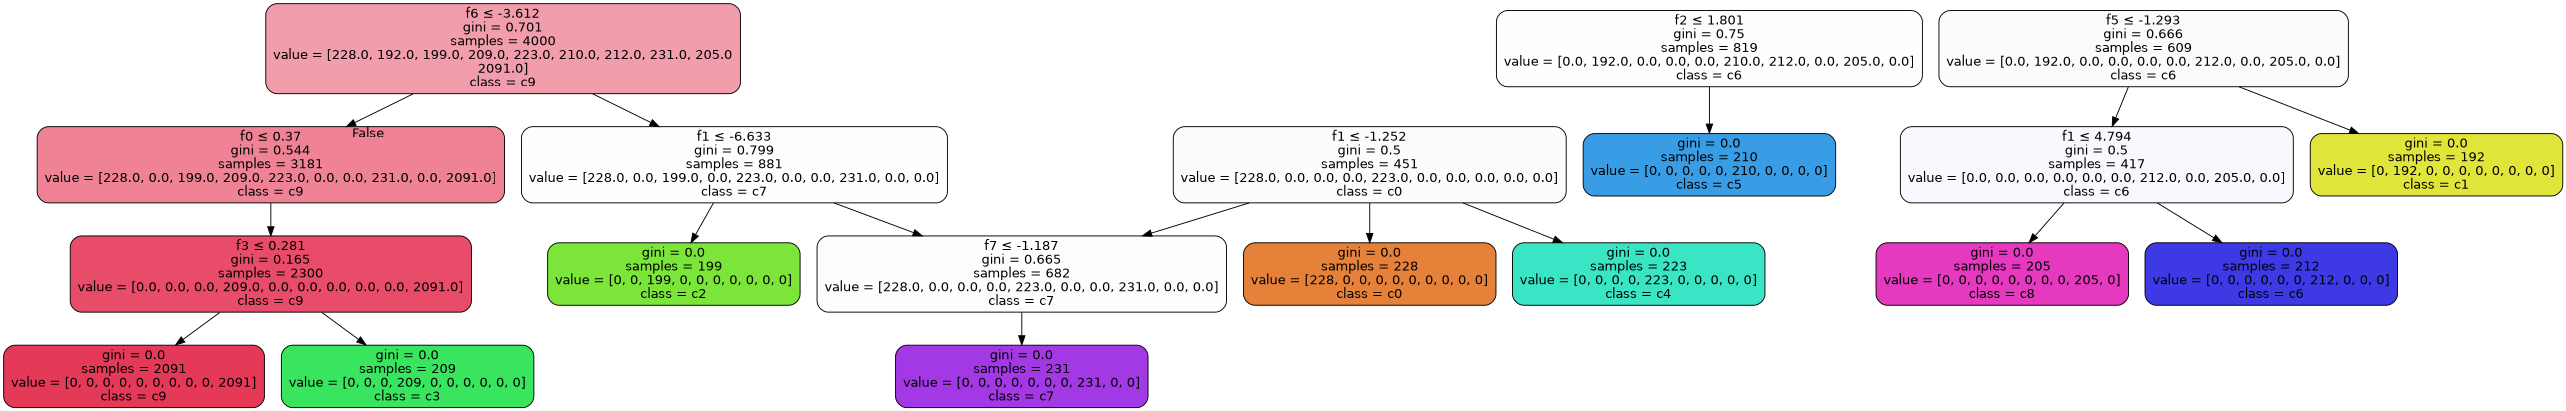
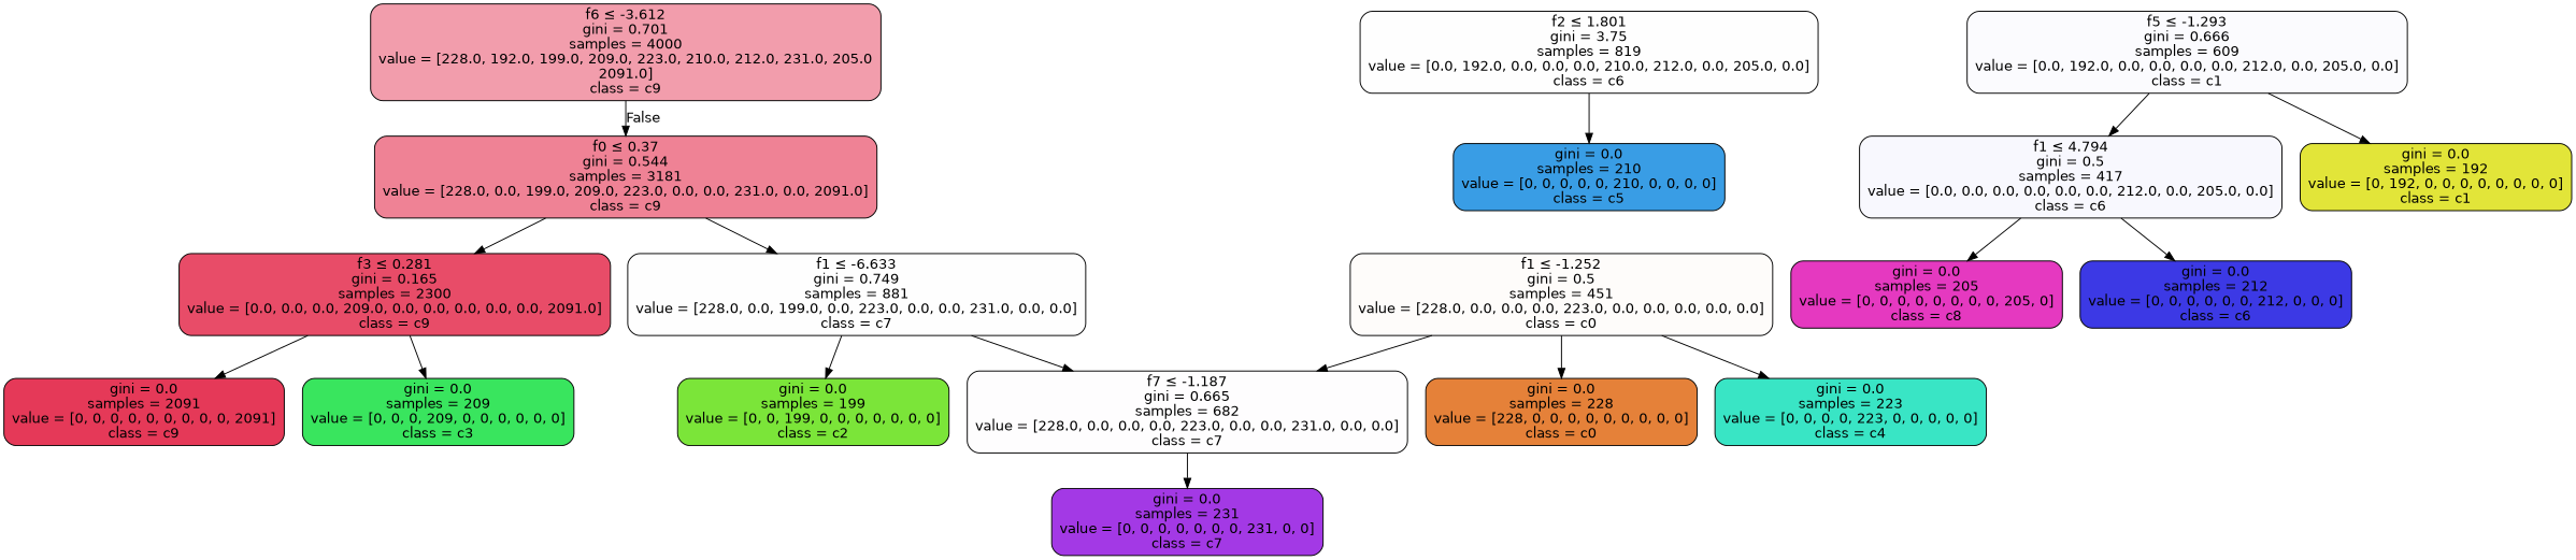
  digraph {
    node [color=black fontname=helvetica shape=box style="filled, rounded"]
    edge [fontname=helvetica]
    n1 [fillcolor="#e539587e" label=<f6 &le; -3.612<br/>gini = 0.701<br/>samples = 4000<br/>value = [228.0, 192.0, 199.0, 209.0, 223.0, 210.0, 212.0, 231.0, 205.0<br/>2091.0]<br/>class = c9>]
    n2 [fillcolor="#e53958a1" label=<f0 &le; 0.37<br/>gini = 0.544<br/>samples = 3181<br/>value = [228.0, 0.0, 199.0, 209.0, 223.0, 0.0, 0.0, 231.0, 0.0, 2091.0]<br/>class = c9>]
-   n3 [fillcolor="#3c39e501" label=<f2 &le; 1.801<br/>gini = 0.75<br/>samples = 819<br/>value = [0.0, 192.0, 0.0, 0.0, 0.0, 210.0, 212.0, 0.0, 205.0, 0.0]<br/>class = c6>]
+   n3 [fillcolor="#3c39e501" label=<f2 &le; 1.801<br/>gini = 3.75<br/>samples = 819<br/>value = [0.0, 192.0, 0.0, 0.0, 0.0, 210.0, 212.0, 0.0, 205.0, 0.0]<br/>class = c6>]
    n4 [fillcolor="#399de5ff" label=<gini = 0.0<br/>samples = 210<br/>value = [0, 0, 0, 0, 0, 210, 0, 0, 0, 0]<br/>class = c5>]
-   n5 [fillcolor="#a339e501" label=<f1 &le; -6.633<br/>gini = 0.799<br/>samples = 881<br/>value = [228.0, 0.0, 199.0, 0.0, 223.0, 0.0, 0.0, 231.0, 0.0, 0.0]<br/>class = c7>]
+   n5 [fillcolor="#a339e501" label=<f1 &le; -6.633<br/>gini = 0.749<br/>samples = 881<br/>value = [228.0, 0.0, 199.0, 0.0, 223.0, 0.0, 0.0, 231.0, 0.0, 0.0]<br/>class = c7>]
    n6 [fillcolor="#e53958e6" label=<f3 &le; 0.281<br/>gini = 0.165<br/>samples = 2300<br/>value = [0.0, 0.0, 0.0, 209.0, 0.0, 0.0, 0.0, 0.0, 0.0, 2091.0]<br/>class = c9>]
-   n7 [fillcolor="#3c39e504" label=<f5 &le; -1.293<br/>gini = 0.666<br/>samples = 609<br/>value = [0.0, 192.0, 0.0, 0.0, 0.0, 0.0, 212.0, 0.0, 205.0, 0.0]<br/>class = c6>]
+   n7 [fillcolor="#3c39e504" label=<f5 &le; -1.293<br/>gini = 0.666<br/>samples = 609<br/>value = [0.0, 192.0, 0.0, 0.0, 0.0, 0.0, 212.0, 0.0, 205.0, 0.0]<br/>class = c1>]
    n8 [fillcolor="#3c39e508" label=<f1 &le; 4.794<br/>gini = 0.5<br/>samples = 417<br/>value = [0.0, 0.0, 0.0, 0.0, 0.0, 0.0, 212.0, 0.0, 205.0, 0.0]<br/>class = c6>]
    n9 [fillcolor="#e2e539ff" label=<gini = 0.0<br/>samples = 192<br/>value = [0, 192, 0, 0, 0, 0, 0, 0, 0, 0]<br/>class = c1>]
    n10 [fillcolor="#e539c0ff" label=<gini = 0.0<br/>samples = 205<br/>value = [0, 0, 0, 0, 0, 0, 0, 0, 205, 0]<br/>class = c8>]
    n11 [fillcolor="#3c39e5ff" label=<gini = 0.0<br/>samples = 212<br/>value = [0, 0, 0, 0, 0, 0, 212, 0, 0, 0]<br/>class = c6>]
    n12 [fillcolor="#7be539ff" label=<gini = 0.0<br/>samples = 199<br/>value = [0, 0, 199, 0, 0, 0, 0, 0, 0, 0]<br/>class = c2>]
    n13 [fillcolor="#a339e502" label=<f7 &le; -1.187<br/>gini = 0.665<br/>samples = 682<br/>value = [228.0, 0.0, 0.0, 0.0, 223.0, 0.0, 0.0, 231.0, 0.0, 0.0]<br/>class = c7>]
    n14 [fillcolor="#e53958ff" label=<gini = 0.0<br/>samples = 2091<br/>value = [0, 0, 0, 0, 0, 0, 0, 0, 0, 2091]<br/>class = c9>]
    n15 [fillcolor="#39e55eff" label=<gini = 0.0<br/>samples = 209<br/>value = [0, 0, 0, 209, 0, 0, 0, 0, 0, 0]<br/>class = c3>]
    n16 [fillcolor="#a339e5ff" label=<gini = 0.0<br/>samples = 231<br/>value = [0, 0, 0, 0, 0, 0, 0, 231, 0, 0]<br/>class = c7>]
    n17 [fillcolor="#e5813906" label=<f1 &le; -1.252<br/>gini = 0.5<br/>samples = 451<br/>value = [228.0, 0.0, 0.0, 0.0, 223.0, 0.0, 0.0, 0.0, 0.0, 0.0]<br/>class = c0>]
    n18 [fillcolor="#e58139ff" label=<gini = 0.0<br/>samples = 228<br/>value = [228, 0, 0, 0, 0, 0, 0, 0, 0, 0]<br/>class = c0>]
    n19 [fillcolor="#39e5c5ff" label=<gini = 0.0<br/>samples = 223<br/>value = [0, 0, 0, 0, 223, 0, 0, 0, 0, 0]<br/>class = c4>]
    n1 -> n2 [headlabel=False labelangle=-45 labeldistance=2.5]
-   n1 -> n5
+   n2 -> n5
    n2 -> n6
    n3 -> n4
    n5 -> n12
    n5 -> n13
    n6 -> n14
    n6 -> n15
    n7 -> n8
    n7 -> n9
    n8 -> n10
    n8 -> n11
    n13 -> n16
    n17 -> n13
    n17 -> n18
    n17 -> n19
  }
